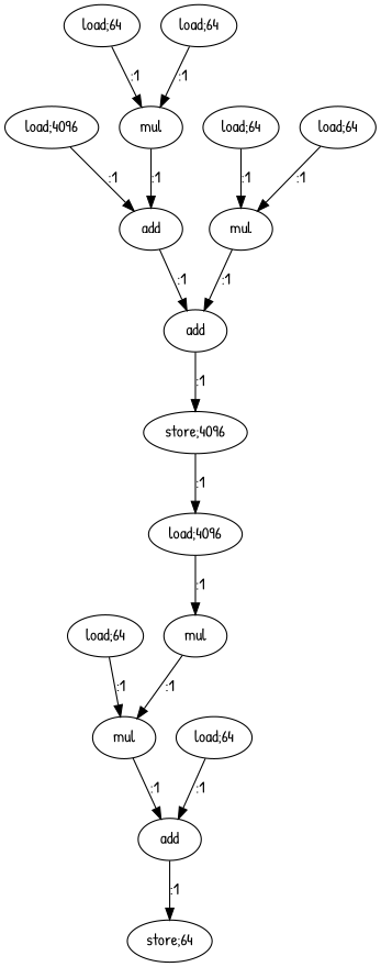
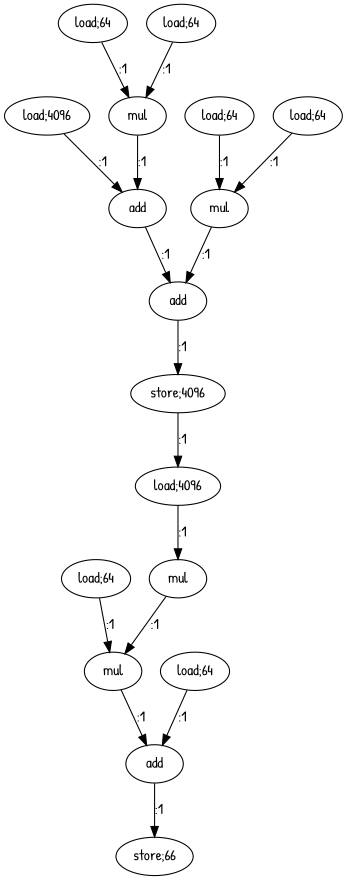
  digraph {
    fontname="Patrick Hand"
    node [fontname="Patrick Hand"]
    edge [fontname="Patrick Hand"]
    n1 [label="load;64"]
    n2 [label=mul]
    n3 [label=add]
-   n4 [label="store;64"]
+   n4 [label="store;66"]
    n5 [label="load;4096"]
    n6 [label=mul]
    n7 [label="load;4096"]
    n8 [label=add]
    n9 [label="load;64"]
    n10 [label=mul]
    n11 [label="load;64"]
    n12 [label=add]
    n13 [label="load;64"]
    n14 [label=mul]
    n15 [label="load;64"]
    n16 [label="store;4096"]
    n17 [label="load;64"]
    n1 -> n2 [label=":1"]
    n2 -> n3 [label=":1"]
    n3 -> n4 [label=":1"]
    n5 -> n6 [label=":1"]
    n6 -> n2 [label=":1"]
    n7 -> n8 [label=":1"]
    n8 -> n12 [label=":1"]
    n9 -> n10 [label=":1"]
    n10 -> n8 [label=":1"]
    n11 -> n10 [label=":1"]
    n12 -> n16 [label=":1"]
    n13 -> n14 [label=":1"]
    n14 -> n12 [label=":1"]
    n15 -> n14 [label=":1"]
    n16 -> n5 [label=":1"]
    n17 -> n3 [label=":1"]
  }
